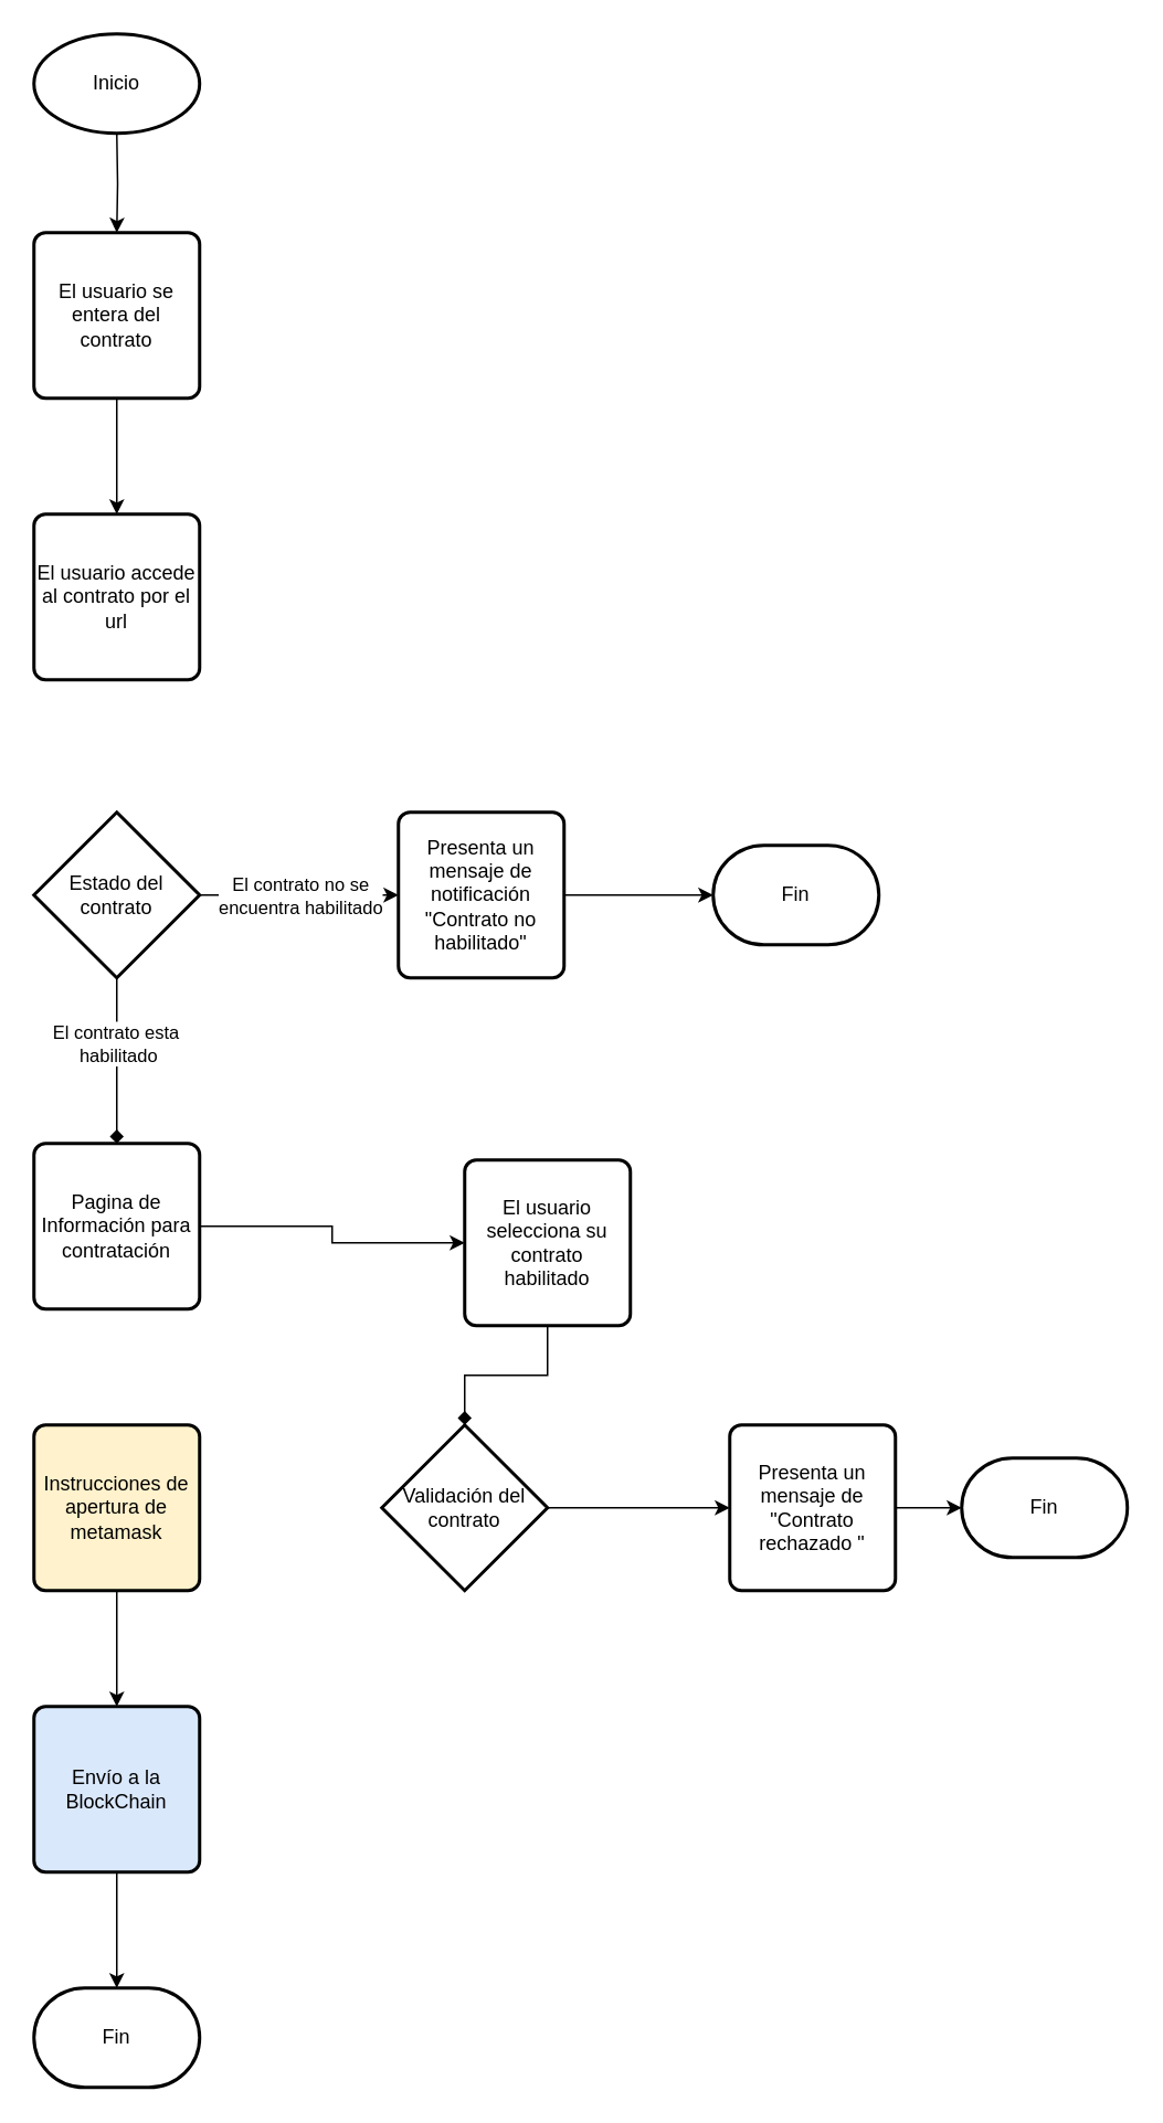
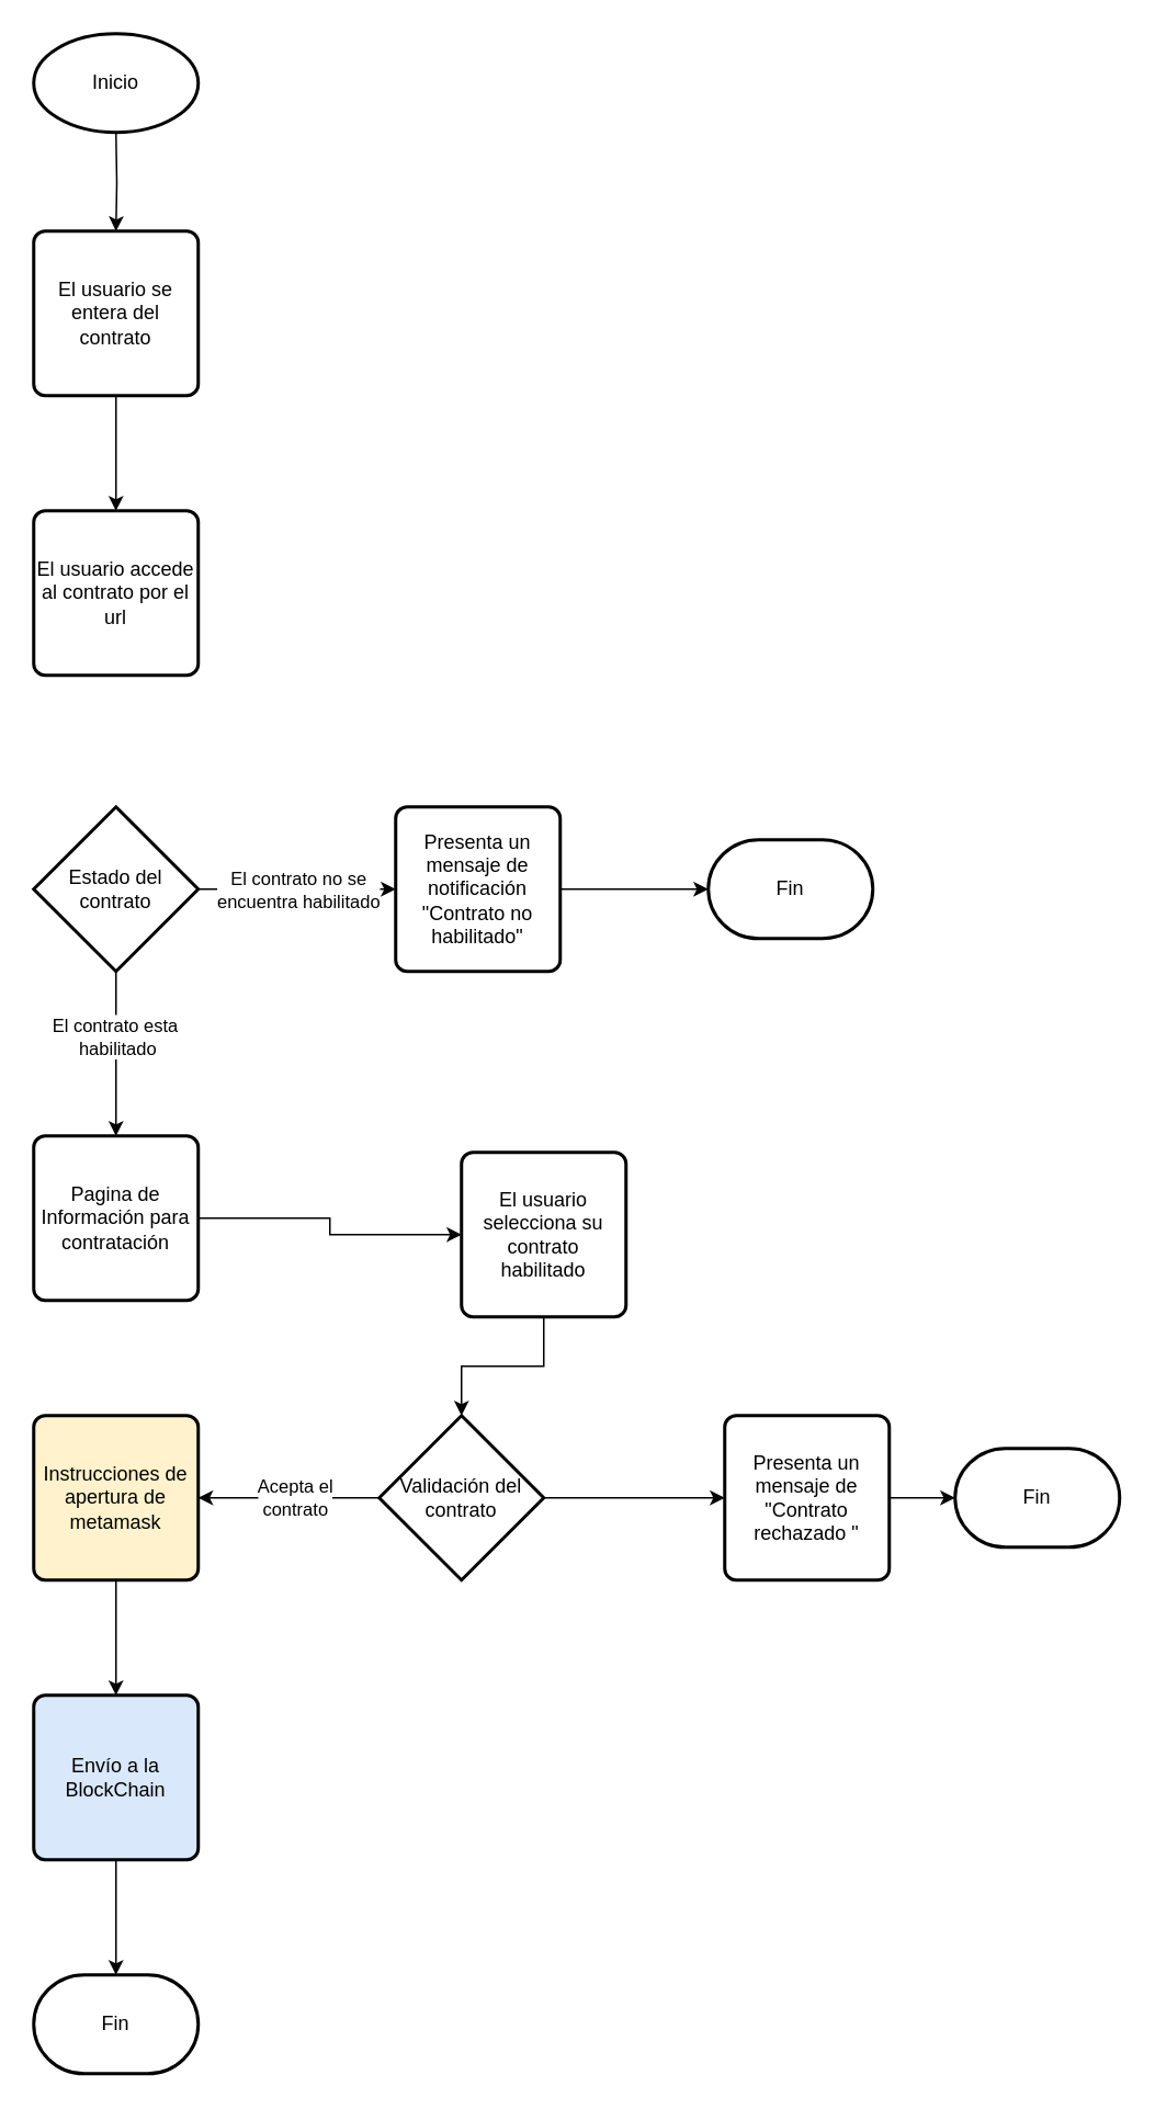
  <mxCell id="0" />
  <mxCell id="1" parent="0" />
  <mxCell id="2" style="edgeStyle=orthogonalEdgeStyle;rounded=0;orthogonalLoop=1;jettySize=auto;html=1;" edge="1" parent="1" source="3" target="4"><mxGeometry relative="1" as="geometry" /></mxCell>
  <mxCell id="3" value="El usuario se entera del contrato" style="rounded=1;whiteSpace=wrap;html=1;absoluteArcSize=1;arcSize=14;strokeWidth=2;" vertex="1" parent="1"><mxGeometry x="20" y="140" width="100" height="100" as="geometry" /></mxCell>
  <mxCell id="4" value="El usuario accede al contrato por el url" style="rounded=1;whiteSpace=wrap;html=1;absoluteArcSize=1;arcSize=14;strokeWidth=2;" vertex="1" parent="1"><mxGeometry x="20" y="310" width="100" height="100" as="geometry" /></mxCell>
  <mxCell id="5" style="edgeStyle=orthogonalEdgeStyle;rounded=0;orthogonalLoop=1;jettySize=auto;html=1;exitX=1;exitY=0.5;exitDx=0;exitDy=0;exitPerimeter=0;" edge="1" parent="1" source="9" target="11"><mxGeometry relative="1" as="geometry" /></mxCell>
  <mxCell id="6" value="El contrato no se &lt;br&gt;encuentra habilitado" style="edgeLabel;html=1;align=center;verticalAlign=middle;resizable=0;points=[];" vertex="1" connectable="0" parent="5"><mxGeometry x="-0.333" y="-1" relative="1" as="geometry"><mxPoint x="20" y="-1" as="offset" /></mxGeometry></mxCell>
- <mxCell id="7" style="edgeStyle=orthogonalEdgeStyle;rounded=0;orthogonalLoop=1;jettySize=auto;html=1;exitX=0.5;exitY=1;exitDx=0;exitDy=0;exitPerimeter=0;endArrow=diamond;" edge="1" parent="1" source="9" target="15"><mxGeometry relative="1" as="geometry" /></mxCell>
+ <mxCell id="7" style="edgeStyle=orthogonalEdgeStyle;rounded=0;orthogonalLoop=1;jettySize=auto;html=1;exitX=0.5;exitY=1;exitDx=0;exitDy=0;exitPerimeter=0;" edge="1" parent="1" source="9" target="15"><mxGeometry relative="1" as="geometry" /></mxCell>
  <mxCell id="8" value="El contrato esta&amp;nbsp;&lt;br&gt;habilitado" style="edgeLabel;html=1;align=center;verticalAlign=middle;resizable=0;points=[];" vertex="1" connectable="0" parent="7"><mxGeometry x="-0.22" relative="1" as="geometry"><mxPoint as="offset" /></mxGeometry></mxCell>
  <mxCell id="9" value="Estado del contrato" style="strokeWidth=2;html=1;shape=mxgraph.flowchart.decision;whiteSpace=wrap;" vertex="1" parent="1"><mxGeometry x="20" y="490" width="100" height="100" as="geometry" /></mxCell>
  <mxCell id="10" style="edgeStyle=orthogonalEdgeStyle;rounded=0;orthogonalLoop=1;jettySize=auto;html=1;exitX=1;exitY=0.5;exitDx=0;exitDy=0;entryX=0;entryY=0.5;entryDx=0;entryDy=0;entryPerimeter=0;" edge="1" parent="1" source="11" target="12"><mxGeometry relative="1" as="geometry" /></mxCell>
  <mxCell id="11" value="Presenta un mensaje de notificación &quot;Contrato no habilitado&quot;" style="rounded=1;whiteSpace=wrap;html=1;absoluteArcSize=1;arcSize=14;strokeWidth=2;" vertex="1" parent="1"><mxGeometry x="240" y="490" width="100" height="100" as="geometry" /></mxCell>
  <mxCell id="12" value="Fin" style="strokeWidth=2;html=1;shape=mxgraph.flowchart.terminator;whiteSpace=wrap;" vertex="1" parent="1"><mxGeometry x="430" y="510" width="100" height="60" as="geometry" /></mxCell>
  <mxCell id="13" style="edgeStyle=orthogonalEdgeStyle;rounded=0;orthogonalLoop=1;jettySize=auto;html=1;entryX=0.5;entryY=0;entryDx=0;entryDy=0;" edge="1" parent="1" target="3"><mxGeometry relative="1" as="geometry"><mxPoint x="70" y="80" as="sourcePoint" /></mxGeometry></mxCell>
  <mxCell id="14" style="edgeStyle=orthogonalEdgeStyle;rounded=0;orthogonalLoop=1;jettySize=auto;html=1;exitX=1;exitY=0.5;exitDx=0;exitDy=0;" edge="1" parent="1" source="15" target="17"><mxGeometry relative="1" as="geometry" /></mxCell>
  <mxCell id="15" value="Pagina de Información para contratación" style="rounded=1;whiteSpace=wrap;html=1;absoluteArcSize=1;arcSize=14;strokeWidth=2;" vertex="1" parent="1"><mxGeometry x="20" y="690" width="100" height="100" as="geometry" /></mxCell>
- <mxCell id="16" style="edgeStyle=orthogonalEdgeStyle;rounded=0;orthogonalLoop=1;jettySize=auto;html=1;exitX=0.5;exitY=1;exitDx=0;exitDy=0;entryX=0.5;entryY=0;entryDx=0;entryDy=0;entryPerimeter=0;endArrow=diamond;" edge="1" parent="1" source="17" target="21"><mxGeometry relative="1" as="geometry" /></mxCell>
+ <mxCell id="16" style="edgeStyle=orthogonalEdgeStyle;rounded=0;orthogonalLoop=1;jettySize=auto;html=1;exitX=0.5;exitY=1;exitDx=0;exitDy=0;entryX=0.5;entryY=0;entryDx=0;entryDy=0;entryPerimeter=0;" edge="1" parent="1" source="17" target="21"><mxGeometry relative="1" as="geometry" /></mxCell>
  <mxCell id="17" value="El usuario selecciona su contrato habilitado" style="rounded=1;whiteSpace=wrap;html=1;absoluteArcSize=1;arcSize=14;strokeWidth=2;" vertex="1" parent="1"><mxGeometry x="280" y="700" width="100" height="100" as="geometry" /></mxCell>
  <mxCell id="18" style="edgeStyle=orthogonalEdgeStyle;rounded=0;orthogonalLoop=1;jettySize=auto;html=1;exitX=1;exitY=0.5;exitDx=0;exitDy=0;exitPerimeter=0;" edge="1" parent="1" source="21" target="23"><mxGeometry relative="1" as="geometry" /></mxCell>
+ <mxCell id="19" style="edgeStyle=orthogonalEdgeStyle;rounded=0;orthogonalLoop=1;jettySize=auto;html=1;entryX=1;entryY=0.5;entryDx=0;entryDy=0;" edge="1" parent="1" source="21" target="27"><mxGeometry relative="1" as="geometry" /></mxCell>
+ <mxCell id="20" value="Acepta el &lt;br&gt;contrato" style="edgeLabel;html=1;align=center;verticalAlign=middle;resizable=0;points=[];" vertex="1" connectable="0" parent="19"><mxGeometry x="0.244" y="-3" relative="1" as="geometry"><mxPoint x="16" y="2" as="offset" /></mxGeometry></mxCell>
  <mxCell id="21" value="Validación del contrato" style="strokeWidth=2;html=1;shape=mxgraph.flowchart.decision;whiteSpace=wrap;" vertex="1" parent="1"><mxGeometry x="230" y="860" width="100" height="100" as="geometry" /></mxCell>
  <mxCell id="22" style="edgeStyle=orthogonalEdgeStyle;rounded=0;orthogonalLoop=1;jettySize=auto;html=1;exitX=1;exitY=0.5;exitDx=0;exitDy=0;entryX=0;entryY=0.5;entryDx=0;entryDy=0;entryPerimeter=0;" edge="1" parent="1" source="23" target="24"><mxGeometry relative="1" as="geometry" /></mxCell>
  <mxCell id="23" value="Presenta un mensaje de &quot;Contrato rechazado &quot;" style="rounded=1;whiteSpace=wrap;html=1;absoluteArcSize=1;arcSize=14;strokeWidth=2;" vertex="1" parent="1"><mxGeometry x="440" y="860" width="100" height="100" as="geometry" /></mxCell>
  <mxCell id="24" value="Fin" style="strokeWidth=2;html=1;shape=mxgraph.flowchart.terminator;whiteSpace=wrap;" vertex="1" parent="1"><mxGeometry x="580" y="880" width="100" height="60" as="geometry" /></mxCell>
  <mxCell id="25" value="Inicio" style="strokeWidth=2;html=1;shape=mxgraph.flowchart.start_1;whiteSpace=wrap;" vertex="1" parent="1"><mxGeometry x="20" y="20" width="100" height="60" as="geometry" /></mxCell>
  <mxCell id="26" style="edgeStyle=orthogonalEdgeStyle;rounded=0;orthogonalLoop=1;jettySize=auto;html=1;exitX=0.5;exitY=1;exitDx=0;exitDy=0;" edge="1" parent="1" source="27" target="29"><mxGeometry relative="1" as="geometry" /></mxCell>
  <mxCell id="27" value="Instrucciones de apertura de metamask" style="rounded=1;whiteSpace=wrap;html=1;absoluteArcSize=1;arcSize=14;strokeWidth=2;fillColor=#fff2cc;" vertex="1" parent="1"><mxGeometry x="20" y="860" width="100" height="100" as="geometry" /></mxCell>
  <mxCell id="28" style="edgeStyle=orthogonalEdgeStyle;rounded=0;orthogonalLoop=1;jettySize=auto;html=1;entryX=0.5;entryY=0;entryDx=0;entryDy=0;entryPerimeter=0;" edge="1" parent="1" source="29" target="30"><mxGeometry relative="1" as="geometry" /></mxCell>
  <mxCell id="29" value="Envío a la BlockChain" style="rounded=1;whiteSpace=wrap;html=1;absoluteArcSize=1;arcSize=14;strokeWidth=2;fillColor=#dae8fc;" vertex="1" parent="1"><mxGeometry x="20" y="1030" width="100" height="100" as="geometry" /></mxCell>
  <mxCell id="30" value="Fin" style="strokeWidth=2;html=1;shape=mxgraph.flowchart.terminator;whiteSpace=wrap;" vertex="1" parent="1"><mxGeometry x="20" y="1200" width="100" height="60" as="geometry" /></mxCell>
